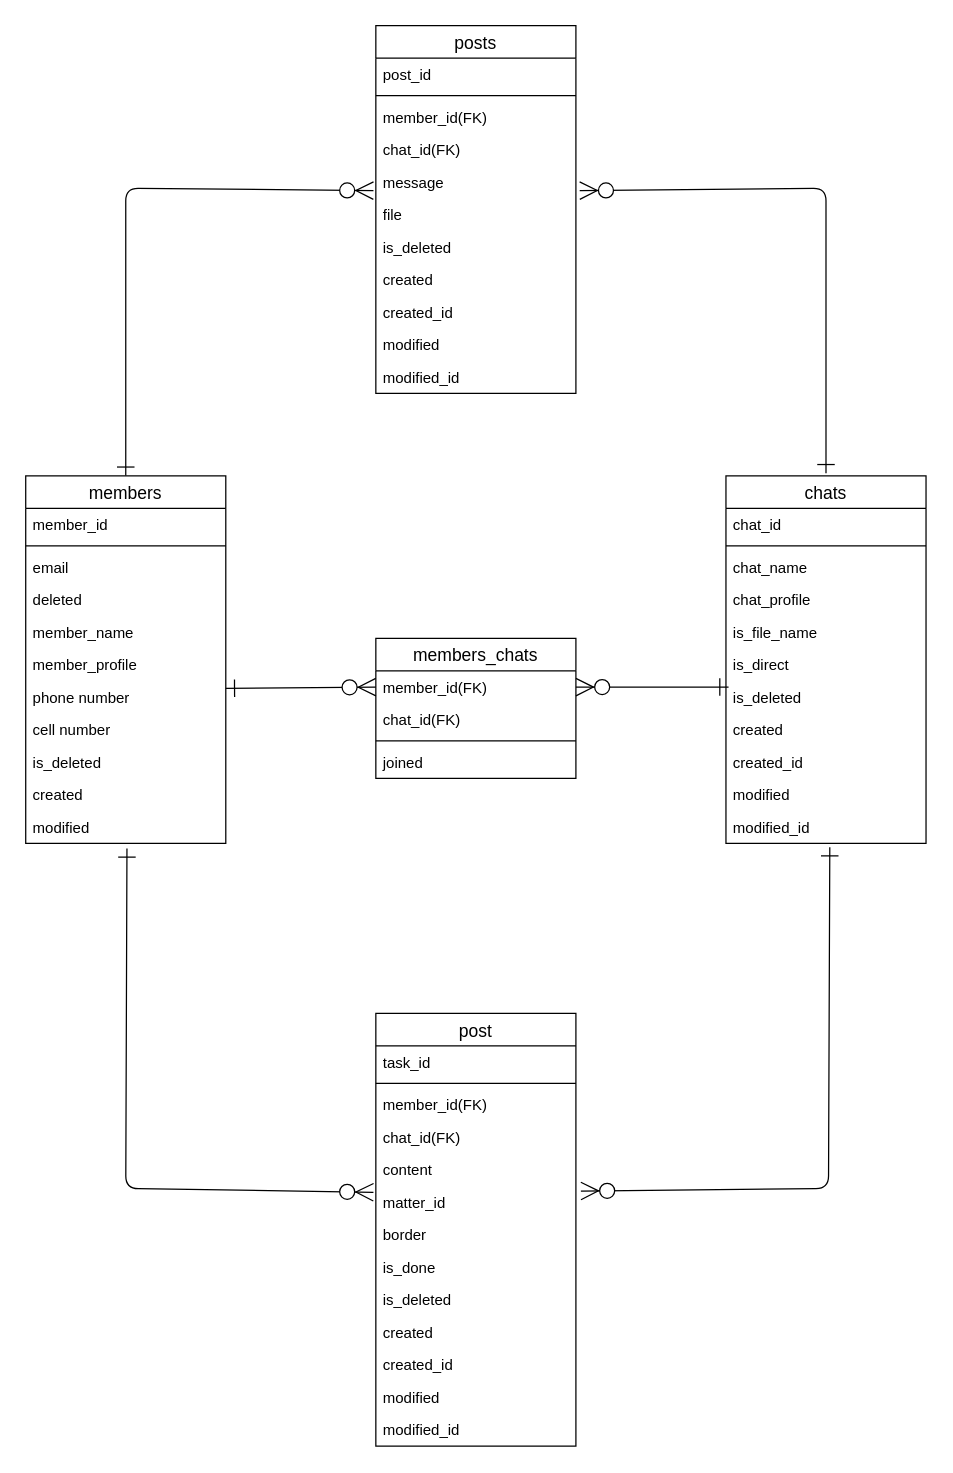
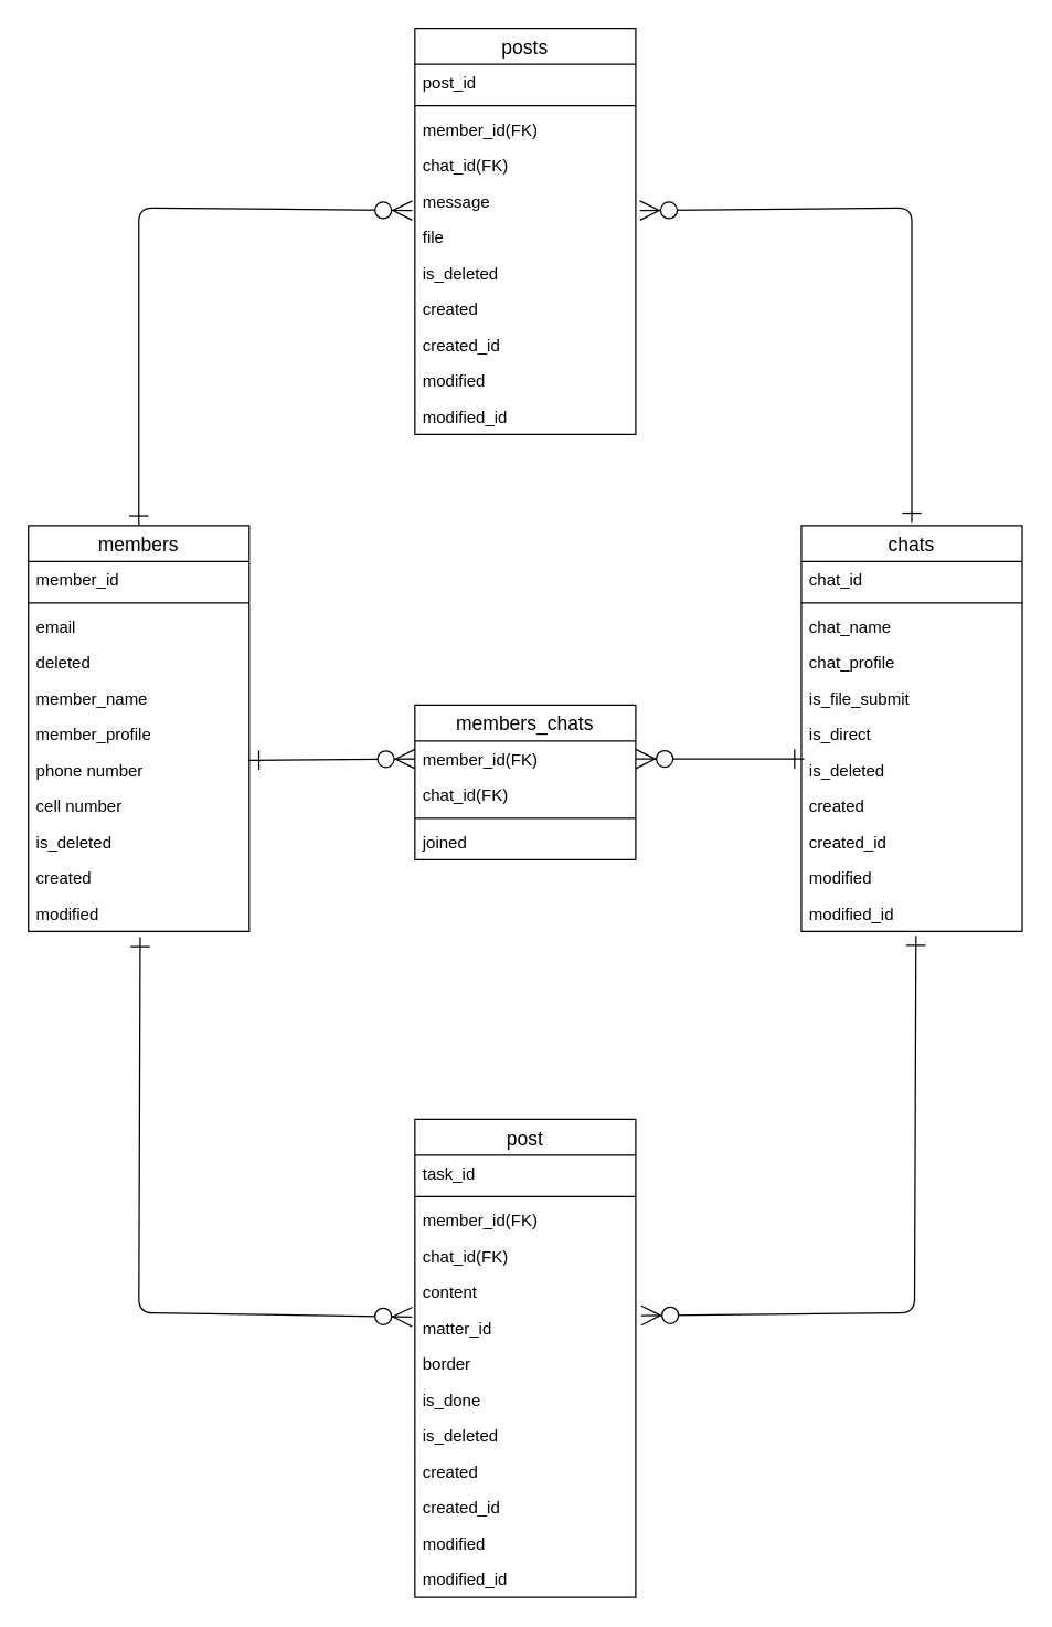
  <mxCell id="0" />
  <mxCell id="1" parent="0" />
  <mxCell id="2" value="" style="fontSize=12;html=1;endArrow=ERzeroToMany;endFill=1;startArrow=ERone;startFill=0;endSize=12;startSize=12;exitX=1;exitY=0.231;exitDx=0;exitDy=0;exitPerimeter=0;entryX=0;entryY=0.5;entryDx=0;entryDy=0;" parent="1" source="57" target="46" edge="1"><mxGeometry width="100" height="100" relative="1" as="geometry"><mxPoint x="470" y="551" as="sourcePoint" /><mxPoint x="280" y="549" as="targetPoint" /></mxGeometry></mxCell>
  <mxCell id="3" value="chats" style="swimlane;fontStyle=0;childLayout=stackLayout;horizontal=1;startSize=26;horizontalStack=0;resizeParent=1;resizeParentMax=0;resizeLast=0;collapsible=1;marginBottom=0;align=center;fontSize=14;" parent="1" vertex="1"><mxGeometry x="580" y="380" width="160" height="294" as="geometry" /></mxCell>
  <mxCell id="4" value="chat_id" style="text;strokeColor=none;fillColor=none;spacingLeft=4;spacingRight=4;overflow=hidden;rotatable=0;points=[[0,0.5],[1,0.5]];portConstraint=eastwest;fontSize=12;" parent="3" vertex="1"><mxGeometry y="26" width="160" height="26" as="geometry" /></mxCell>
  <mxCell id="5" value="" style="line;strokeWidth=1;fillColor=none;align=left;verticalAlign=middle;spacingTop=-1;spacingLeft=3;spacingRight=3;rotatable=0;labelPosition=right;points=[];portConstraint=eastwest;fontSize=12;" parent="3" vertex="1"><mxGeometry y="52" width="160" height="8" as="geometry" /></mxCell>
  <mxCell id="6" value="chat_name&#10;" style="text;strokeColor=none;fillColor=none;spacingLeft=4;spacingRight=4;overflow=hidden;rotatable=0;points=[[0,0.5],[1,0.5]];portConstraint=eastwest;fontSize=12;" parent="3" vertex="1"><mxGeometry y="60" width="160" height="26" as="geometry" /></mxCell>
  <mxCell id="7" value="chat_profile" style="text;strokeColor=none;fillColor=none;spacingLeft=4;spacingRight=4;overflow=hidden;rotatable=0;points=[[0,0.5],[1,0.5]];portConstraint=eastwest;fontSize=12;" parent="3" vertex="1"><mxGeometry y="86" width="160" height="26" as="geometry" /></mxCell>
- <mxCell id="8" value="is_file_name" style="text;strokeColor=none;fillColor=none;spacingLeft=4;spacingRight=4;overflow=hidden;rotatable=0;points=[[0,0.5],[1,0.5]];portConstraint=eastwest;fontSize=12;" parent="3" vertex="1"><mxGeometry y="112" width="160" height="26" as="geometry" /></mxCell>
+ <mxCell id="8" value="is_file_submit" style="text;strokeColor=none;fillColor=none;spacingLeft=4;spacingRight=4;overflow=hidden;rotatable=0;points=[[0,0.5],[1,0.5]];portConstraint=eastwest;fontSize=12;" parent="3" vertex="1"><mxGeometry y="112" width="160" height="26" as="geometry" /></mxCell>
  <mxCell id="9" value="is_direct" style="text;strokeColor=none;fillColor=none;spacingLeft=4;spacingRight=4;overflow=hidden;rotatable=0;points=[[0,0.5],[1,0.5]];portConstraint=eastwest;fontSize=12;" parent="3" vertex="1"><mxGeometry y="138" width="160" height="26" as="geometry" /></mxCell>
  <mxCell id="10" value="is_deleted" style="text;strokeColor=none;fillColor=none;spacingLeft=4;spacingRight=4;overflow=hidden;rotatable=0;points=[[0,0.5],[1,0.5]];portConstraint=eastwest;fontSize=12;" parent="3" vertex="1"><mxGeometry y="164" width="160" height="26" as="geometry" /></mxCell>
  <mxCell id="11" value="created" style="text;strokeColor=none;fillColor=none;spacingLeft=4;spacingRight=4;overflow=hidden;rotatable=0;points=[[0,0.5],[1,0.5]];portConstraint=eastwest;fontSize=12;" parent="3" vertex="1"><mxGeometry y="190" width="160" height="26" as="geometry" /></mxCell>
  <mxCell id="12" value="created_id" style="text;strokeColor=none;fillColor=none;spacingLeft=4;spacingRight=4;overflow=hidden;rotatable=0;points=[[0,0.5],[1,0.5]];portConstraint=eastwest;fontSize=12;" parent="3" vertex="1"><mxGeometry y="216" width="160" height="26" as="geometry" /></mxCell>
  <mxCell id="13" value="modified" style="text;strokeColor=none;fillColor=none;spacingLeft=4;spacingRight=4;overflow=hidden;rotatable=0;points=[[0,0.5],[1,0.5]];portConstraint=eastwest;fontSize=12;" parent="3" vertex="1"><mxGeometry y="242" width="160" height="26" as="geometry" /></mxCell>
  <mxCell id="14" value="modified_id" style="text;strokeColor=none;fillColor=none;spacingLeft=4;spacingRight=4;overflow=hidden;rotatable=0;points=[[0,0.5],[1,0.5]];portConstraint=eastwest;fontSize=12;" parent="3" vertex="1"><mxGeometry y="268" width="160" height="26" as="geometry" /></mxCell>
  <mxCell id="15" value="post" style="swimlane;fontStyle=0;childLayout=stackLayout;horizontal=1;startSize=26;horizontalStack=0;resizeParent=1;resizeParentMax=0;resizeLast=0;collapsible=1;marginBottom=0;align=center;fontSize=14;" parent="1" vertex="1"><mxGeometry x="300" y="810" width="160" height="346" as="geometry" /></mxCell>
  <mxCell id="16" value="task_id" style="text;strokeColor=none;fillColor=none;spacingLeft=4;spacingRight=4;overflow=hidden;rotatable=0;points=[[0,0.5],[1,0.5]];portConstraint=eastwest;fontSize=12;" parent="15" vertex="1"><mxGeometry y="26" width="160" height="26" as="geometry" /></mxCell>
  <mxCell id="17" value="" style="line;strokeWidth=1;fillColor=none;align=left;verticalAlign=middle;spacingTop=-1;spacingLeft=3;spacingRight=3;rotatable=0;labelPosition=right;points=[];portConstraint=eastwest;fontSize=12;" parent="15" vertex="1"><mxGeometry y="52" width="160" height="8" as="geometry" /></mxCell>
  <mxCell id="18" value="member_id(FK)" style="text;strokeColor=none;fillColor=none;spacingLeft=4;spacingRight=4;overflow=hidden;rotatable=0;points=[[0,0.5],[1,0.5]];portConstraint=eastwest;fontSize=12;" parent="15" vertex="1"><mxGeometry y="60" width="160" height="26" as="geometry" /></mxCell>
  <mxCell id="19" value="chat_id(FK)" style="text;strokeColor=none;fillColor=none;spacingLeft=4;spacingRight=4;overflow=hidden;rotatable=0;points=[[0,0.5],[1,0.5]];portConstraint=eastwest;fontSize=12;" parent="15" vertex="1"><mxGeometry y="86" width="160" height="26" as="geometry" /></mxCell>
  <mxCell id="20" value="content" style="text;strokeColor=none;fillColor=none;spacingLeft=4;spacingRight=4;overflow=hidden;rotatable=0;points=[[0,0.5],[1,0.5]];portConstraint=eastwest;fontSize=12;" parent="15" vertex="1"><mxGeometry y="112" width="160" height="26" as="geometry" /></mxCell>
  <mxCell id="21" value="matter_id" style="text;strokeColor=none;fillColor=none;spacingLeft=4;spacingRight=4;overflow=hidden;rotatable=0;points=[[0,0.5],[1,0.5]];portConstraint=eastwest;fontSize=12;" parent="15" vertex="1"><mxGeometry y="138" width="160" height="26" as="geometry" /></mxCell>
  <mxCell id="22" value="border" style="text;strokeColor=none;fillColor=none;spacingLeft=4;spacingRight=4;overflow=hidden;rotatable=0;points=[[0,0.5],[1,0.5]];portConstraint=eastwest;fontSize=12;" parent="15" vertex="1"><mxGeometry y="164" width="160" height="26" as="geometry" /></mxCell>
  <mxCell id="23" value="is_done" style="text;strokeColor=none;fillColor=none;spacingLeft=4;spacingRight=4;overflow=hidden;rotatable=0;points=[[0,0.5],[1,0.5]];portConstraint=eastwest;fontSize=12;" parent="15" vertex="1"><mxGeometry y="190" width="160" height="26" as="geometry" /></mxCell>
  <mxCell id="24" value="is_deleted" style="text;strokeColor=none;fillColor=none;spacingLeft=4;spacingRight=4;overflow=hidden;rotatable=0;points=[[0,0.5],[1,0.5]];portConstraint=eastwest;fontSize=12;" parent="15" vertex="1"><mxGeometry y="216" width="160" height="26" as="geometry" /></mxCell>
  <mxCell id="25" value="created" style="text;strokeColor=none;fillColor=none;spacingLeft=4;spacingRight=4;overflow=hidden;rotatable=0;points=[[0,0.5],[1,0.5]];portConstraint=eastwest;fontSize=12;" parent="15" vertex="1"><mxGeometry y="242" width="160" height="26" as="geometry" /></mxCell>
  <mxCell id="26" value="created_id&#10;" style="text;strokeColor=none;fillColor=none;spacingLeft=4;spacingRight=4;overflow=hidden;rotatable=0;points=[[0,0.5],[1,0.5]];portConstraint=eastwest;fontSize=12;" parent="15" vertex="1"><mxGeometry y="268" width="160" height="26" as="geometry" /></mxCell>
  <mxCell id="27" value="modified" style="text;strokeColor=none;fillColor=none;spacingLeft=4;spacingRight=4;overflow=hidden;rotatable=0;points=[[0,0.5],[1,0.5]];portConstraint=eastwest;fontSize=12;" parent="15" vertex="1"><mxGeometry y="294" width="160" height="26" as="geometry" /></mxCell>
  <mxCell id="28" value="modified_id" style="text;strokeColor=none;fillColor=none;spacingLeft=4;spacingRight=4;overflow=hidden;rotatable=0;points=[[0,0.5],[1,0.5]];portConstraint=eastwest;fontSize=12;" parent="15" vertex="1"><mxGeometry y="320" width="160" height="26" as="geometry" /></mxCell>
  <mxCell id="29" value="" style="fontSize=12;html=1;endArrow=ERzeroToMany;endFill=1;startArrow=ERone;startFill=0;endSize=12;startSize=12;exitX=0.5;exitY=0;exitDx=0;exitDy=0;entryX=-0.012;entryY=0.769;entryDx=0;entryDy=0;entryPerimeter=0;" parent="1" source="50" target="37" edge="1"><mxGeometry width="100" height="100" relative="1" as="geometry"><mxPoint x="350" y="321.016" as="sourcePoint" /><mxPoint x="280" y="150" as="targetPoint" /><Array as="points"><mxPoint x="100" y="150" /></Array></mxGeometry></mxCell>
  <mxCell id="30" value="" style="fontSize=12;html=1;endArrow=ERzeroToMany;endFill=1;startArrow=ERone;startFill=0;endSize=12;startSize=12;entryX=1.025;entryY=0.154;entryDx=0;entryDy=0;entryPerimeter=0;exitX=0.519;exitY=1.115;exitDx=0;exitDy=0;exitPerimeter=0;" parent="1" source="14" target="21" edge="1"><mxGeometry width="100" height="100" relative="1" as="geometry"><mxPoint x="662" y="720" as="sourcePoint" /><mxPoint x="490" y="950" as="targetPoint" /><Array as="points"><mxPoint x="662" y="950" /></Array></mxGeometry></mxCell>
  <mxCell id="31" value="" style="fontSize=12;html=1;endArrow=ERzeroToMany;endFill=1;startArrow=ERone;startFill=0;endSize=12;startSize=12;entryX=1.019;entryY=0.769;entryDx=0;entryDy=0;entryPerimeter=0;" parent="1" target="37" edge="1"><mxGeometry width="100" height="100" relative="1" as="geometry"><mxPoint x="660" y="378" as="sourcePoint" /><mxPoint x="480" y="150" as="targetPoint" /><Array as="points"><mxPoint x="660" y="150" /></Array></mxGeometry></mxCell>
  <mxCell id="32" value="posts" style="swimlane;fontStyle=0;childLayout=stackLayout;horizontal=1;startSize=26;horizontalStack=0;resizeParent=1;resizeParentMax=0;resizeLast=0;collapsible=1;marginBottom=0;align=center;fontSize=14;" parent="1" vertex="1"><mxGeometry x="300" y="20" width="160" height="294" as="geometry" /></mxCell>
  <mxCell id="33" value="post_id" style="text;strokeColor=none;fillColor=none;spacingLeft=4;spacingRight=4;overflow=hidden;rotatable=0;points=[[0,0.5],[1,0.5]];portConstraint=eastwest;fontSize=12;" parent="32" vertex="1"><mxGeometry y="26" width="160" height="26" as="geometry" /></mxCell>
  <mxCell id="34" value="" style="line;strokeWidth=1;fillColor=none;align=left;verticalAlign=middle;spacingTop=-1;spacingLeft=3;spacingRight=3;rotatable=0;labelPosition=right;points=[];portConstraint=eastwest;fontSize=12;" parent="32" vertex="1"><mxGeometry y="52" width="160" height="8" as="geometry" /></mxCell>
  <mxCell id="35" value="member_id(FK)" style="text;strokeColor=none;fillColor=none;spacingLeft=4;spacingRight=4;overflow=hidden;rotatable=0;points=[[0,0.5],[1,0.5]];portConstraint=eastwest;fontSize=12;" parent="32" vertex="1"><mxGeometry y="60" width="160" height="26" as="geometry" /></mxCell>
  <mxCell id="36" value="chat_id(FK)" style="text;strokeColor=none;fillColor=none;spacingLeft=4;spacingRight=4;overflow=hidden;rotatable=0;points=[[0,0.5],[1,0.5]];portConstraint=eastwest;fontSize=12;" parent="32" vertex="1"><mxGeometry y="86" width="160" height="26" as="geometry" /></mxCell>
  <mxCell id="37" value="message" style="text;strokeColor=none;fillColor=none;spacingLeft=4;spacingRight=4;overflow=hidden;rotatable=0;points=[[0,0.5],[1,0.5]];portConstraint=eastwest;fontSize=12;" parent="32" vertex="1"><mxGeometry y="112" width="160" height="26" as="geometry" /></mxCell>
  <mxCell id="38" value="file" style="text;strokeColor=none;fillColor=none;spacingLeft=4;spacingRight=4;overflow=hidden;rotatable=0;points=[[0,0.5],[1,0.5]];portConstraint=eastwest;fontSize=12;" parent="32" vertex="1"><mxGeometry y="138" width="160" height="26" as="geometry" /></mxCell>
  <mxCell id="39" value="is_deleted" style="text;strokeColor=none;fillColor=none;spacingLeft=4;spacingRight=4;overflow=hidden;rotatable=0;points=[[0,0.5],[1,0.5]];portConstraint=eastwest;fontSize=12;" parent="32" vertex="1"><mxGeometry y="164" width="160" height="26" as="geometry" /></mxCell>
  <mxCell id="40" value="created" style="text;strokeColor=none;fillColor=none;spacingLeft=4;spacingRight=4;overflow=hidden;rotatable=0;points=[[0,0.5],[1,0.5]];portConstraint=eastwest;fontSize=12;" parent="32" vertex="1"><mxGeometry y="190" width="160" height="26" as="geometry" /></mxCell>
  <mxCell id="41" value="created_id&#10;" style="text;strokeColor=none;fillColor=none;spacingLeft=4;spacingRight=4;overflow=hidden;rotatable=0;points=[[0,0.5],[1,0.5]];portConstraint=eastwest;fontSize=12;" parent="32" vertex="1"><mxGeometry y="216" width="160" height="26" as="geometry" /></mxCell>
  <mxCell id="42" value="modified" style="text;strokeColor=none;fillColor=none;spacingLeft=4;spacingRight=4;overflow=hidden;rotatable=0;points=[[0,0.5],[1,0.5]];portConstraint=eastwest;fontSize=12;" parent="32" vertex="1"><mxGeometry y="242" width="160" height="26" as="geometry" /></mxCell>
  <mxCell id="43" value="modified_id" style="text;strokeColor=none;fillColor=none;spacingLeft=4;spacingRight=4;overflow=hidden;rotatable=0;points=[[0,0.5],[1,0.5]];portConstraint=eastwest;fontSize=12;" parent="32" vertex="1"><mxGeometry y="268" width="160" height="26" as="geometry" /></mxCell>
  <mxCell id="44" value="" style="fontSize=12;html=1;endArrow=ERzeroToMany;endFill=1;startArrow=ERone;startFill=0;endSize=12;startSize=12;exitX=0.013;exitY=0.192;exitDx=0;exitDy=0;exitPerimeter=0;entryX=1;entryY=0.5;entryDx=0;entryDy=0;" parent="1" source="10" target="46" edge="1"><mxGeometry width="100" height="100" relative="1" as="geometry"><mxPoint x="470" y="551.006" as="sourcePoint" /><mxPoint x="480" y="549" as="targetPoint" /></mxGeometry></mxCell>
  <mxCell id="45" value="members_chats" style="swimlane;fontStyle=0;childLayout=stackLayout;horizontal=1;startSize=26;horizontalStack=0;resizeParent=1;resizeParentMax=0;resizeLast=0;collapsible=1;marginBottom=0;align=center;fontSize=14;" parent="1" vertex="1"><mxGeometry x="300" y="510" width="160" height="112" as="geometry"><mxRectangle x="280" y="520" width="130" height="26" as="alternateBounds" /></mxGeometry></mxCell>
  <mxCell id="46" value="member_id(FK)" style="text;strokeColor=none;fillColor=none;spacingLeft=4;spacingRight=4;overflow=hidden;rotatable=0;points=[[0,0.5],[1,0.5]];portConstraint=eastwest;fontSize=12;" parent="45" vertex="1"><mxGeometry y="26" width="160" height="26" as="geometry" /></mxCell>
  <mxCell id="47" value="chat_id(FK)" style="text;strokeColor=none;fillColor=none;spacingLeft=4;spacingRight=4;overflow=hidden;rotatable=0;points=[[0,0.5],[1,0.5]];portConstraint=eastwest;fontSize=12;" parent="45" vertex="1"><mxGeometry y="52" width="160" height="26" as="geometry" /></mxCell>
  <mxCell id="48" value="" style="line;strokeWidth=1;fillColor=none;align=left;verticalAlign=middle;spacingTop=-1;spacingLeft=3;spacingRight=3;rotatable=0;labelPosition=right;points=[];portConstraint=eastwest;fontSize=12;" parent="45" vertex="1"><mxGeometry y="78" width="160" height="8" as="geometry" /></mxCell>
  <mxCell id="49" value="joined" style="text;strokeColor=none;fillColor=none;spacingLeft=4;spacingRight=4;overflow=hidden;rotatable=0;points=[[0,0.5],[1,0.5]];portConstraint=eastwest;fontSize=12;" parent="45" vertex="1"><mxGeometry y="86" width="160" height="26" as="geometry" /></mxCell>
  <mxCell id="50" value="members" style="swimlane;fontStyle=0;childLayout=stackLayout;horizontal=1;startSize=26;horizontalStack=0;resizeParent=1;resizeParentMax=0;resizeLast=0;collapsible=1;marginBottom=0;align=center;fontSize=14;" parent="1" vertex="1"><mxGeometry y="380" width="160" height="294" as="geometry" x="20" /></mxCell>
  <mxCell id="51" value="member_id" style="text;strokeColor=none;fillColor=none;spacingLeft=4;spacingRight=4;overflow=hidden;rotatable=0;points=[[0,0.5],[1,0.5]];portConstraint=eastwest;fontSize=12;" parent="50" vertex="1"><mxGeometry y="26" width="160" height="26" as="geometry" /></mxCell>
  <mxCell id="52" value="" style="line;strokeWidth=1;fillColor=none;align=left;verticalAlign=middle;spacingTop=-1;spacingLeft=3;spacingRight=3;rotatable=0;labelPosition=right;points=[];portConstraint=eastwest;fontSize=12;" parent="50" vertex="1"><mxGeometry y="52" width="160" height="8" as="geometry" /></mxCell>
  <mxCell id="53" value="email" style="text;strokeColor=none;fillColor=none;spacingLeft=4;spacingRight=4;overflow=hidden;rotatable=0;points=[[0,0.5],[1,0.5]];portConstraint=eastwest;fontSize=12;" parent="50" vertex="1"><mxGeometry y="60" width="160" height="26" as="geometry" /></mxCell>
  <mxCell id="54" value="deleted" style="text;strokeColor=none;fillColor=none;spacingLeft=4;spacingRight=4;overflow=hidden;rotatable=0;points=[[0,0.5],[1,0.5]];portConstraint=eastwest;fontSize=12;" parent="50" vertex="1"><mxGeometry y="86" width="160" height="26" as="geometry" /></mxCell>
  <mxCell id="55" value="member_name&#10;" style="text;strokeColor=none;fillColor=none;spacingLeft=4;spacingRight=4;overflow=hidden;rotatable=0;points=[[0,0.5],[1,0.5]];portConstraint=eastwest;fontSize=12;" parent="50" vertex="1"><mxGeometry y="112" width="160" height="26" as="geometry" /></mxCell>
  <mxCell id="56" value="member_profile" style="text;strokeColor=none;fillColor=none;spacingLeft=4;spacingRight=4;overflow=hidden;rotatable=0;points=[[0,0.5],[1,0.5]];portConstraint=eastwest;fontSize=12;" parent="50" vertex="1"><mxGeometry y="138" width="160" height="26" as="geometry" /></mxCell>
  <mxCell id="57" value="phone number" style="text;strokeColor=none;fillColor=none;spacingLeft=4;spacingRight=4;overflow=hidden;rotatable=0;points=[[0,0.5],[1,0.5]];portConstraint=eastwest;fontSize=12;" parent="50" vertex="1"><mxGeometry y="164" width="160" height="26" as="geometry" /></mxCell>
  <mxCell id="58" value="cell number" style="text;strokeColor=none;fillColor=none;spacingLeft=4;spacingRight=4;overflow=hidden;rotatable=0;points=[[0,0.5],[1,0.5]];portConstraint=eastwest;fontSize=12;" parent="50" vertex="1"><mxGeometry y="190" width="160" height="26" as="geometry" /></mxCell>
  <mxCell id="59" value="is_deleted" style="text;strokeColor=none;fillColor=none;spacingLeft=4;spacingRight=4;overflow=hidden;rotatable=0;points=[[0,0.5],[1,0.5]];portConstraint=eastwest;fontSize=12;" parent="50" vertex="1"><mxGeometry y="216" width="160" height="26" as="geometry" /></mxCell>
  <mxCell id="60" value="created" style="text;strokeColor=none;fillColor=none;spacingLeft=4;spacingRight=4;overflow=hidden;rotatable=0;points=[[0,0.5],[1,0.5]];portConstraint=eastwest;fontSize=12;" parent="50" vertex="1"><mxGeometry y="242" width="160" height="26" as="geometry" /></mxCell>
  <mxCell id="61" value="modified" style="text;strokeColor=none;fillColor=none;spacingLeft=4;spacingRight=4;overflow=hidden;rotatable=0;points=[[0,0.5],[1,0.5]];portConstraint=eastwest;fontSize=12;" parent="50" vertex="1"><mxGeometry y="268" width="160" height="26" as="geometry" /></mxCell>
  <mxCell id="62" value="" style="fontSize=12;html=1;endArrow=ERzeroToMany;endFill=1;startArrow=ERone;startFill=0;endSize=12;startSize=12;exitX=0.506;exitY=1.154;exitDx=0;exitDy=0;exitPerimeter=0;entryX=-0.012;entryY=0.192;entryDx=0;entryDy=0;entryPerimeter=0;" parent="1" source="61" target="21" edge="1"><mxGeometry width="100" height="100" relative="1" as="geometry"><mxPoint x="218.08" y="674.004" as="sourcePoint" /><mxPoint y="922.004" as="targetPoint" x="20" /><Array as="points"><mxPoint x="100" y="950" /></Array></mxGeometry></mxCell>
